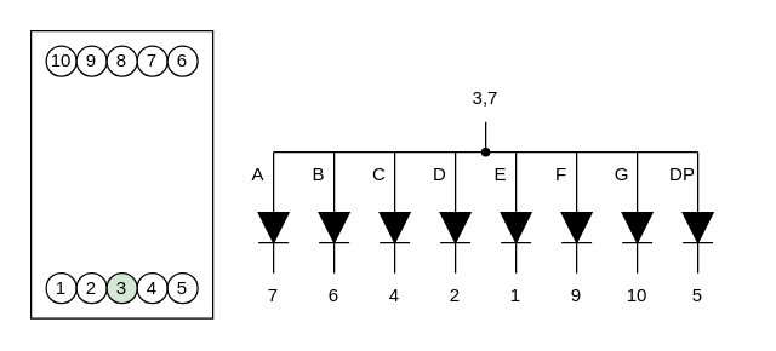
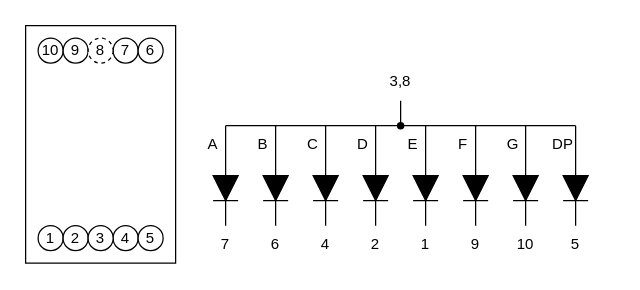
  <mxCell id="0" />
  <mxCell id="1" parent="0" />
  <mxCell id="2" value="" style="endArrow=none;html=1;rounded=0;" parent="1" source="13" edge="1"><mxGeometry width="50" height="50" relative="1" as="geometry"><mxPoint x="180" y="100" as="sourcePoint" /><mxPoint x="460" y="100" as="targetPoint" /></mxGeometry></mxCell>
  <mxCell id="3" value="" style="endArrow=none;html=1;rounded=0;" parent="1" edge="1"><mxGeometry width="50" height="50" relative="1" as="geometry"><mxPoint x="180" y="140" as="sourcePoint" /><mxPoint x="180" y="100" as="targetPoint" /></mxGeometry></mxCell>
  <mxCell id="4" value="" style="endArrow=none;html=1;rounded=0;" parent="1" edge="1"><mxGeometry width="50" height="50" relative="1" as="geometry"><mxPoint x="220" y="140" as="sourcePoint" /><mxPoint x="220" y="100" as="targetPoint" /></mxGeometry></mxCell>
  <mxCell id="5" value="" style="endArrow=none;html=1;rounded=0;" parent="1" edge="1"><mxGeometry width="50" height="50" relative="1" as="geometry"><mxPoint x="260" y="140" as="sourcePoint" /><mxPoint x="260" y="100" as="targetPoint" /></mxGeometry></mxCell>
  <mxCell id="6" value="" style="endArrow=none;html=1;rounded=0;" parent="1" edge="1"><mxGeometry width="50" height="50" relative="1" as="geometry"><mxPoint x="300" y="140" as="sourcePoint" /><mxPoint x="300" y="100" as="targetPoint" /></mxGeometry></mxCell>
  <mxCell id="7" value="" style="endArrow=none;html=1;rounded=0;" parent="1" edge="1"><mxGeometry width="50" height="50" relative="1" as="geometry"><mxPoint x="340" y="140" as="sourcePoint" /><mxPoint x="340" y="100" as="targetPoint" /></mxGeometry></mxCell>
  <mxCell id="8" value="" style="endArrow=none;html=1;rounded=0;" parent="1" edge="1"><mxGeometry width="50" height="50" relative="1" as="geometry"><mxPoint x="380" y="140" as="sourcePoint" /><mxPoint x="380" y="100" as="targetPoint" /></mxGeometry></mxCell>
  <mxCell id="9" value="" style="endArrow=none;html=1;rounded=0;" parent="1" edge="1"><mxGeometry width="50" height="50" relative="1" as="geometry"><mxPoint x="420" y="140" as="sourcePoint" /><mxPoint x="420" y="100" as="targetPoint" /></mxGeometry></mxCell>
  <mxCell id="10" value="" style="endArrow=none;html=1;rounded=0;" parent="1" edge="1"><mxGeometry width="50" height="50" relative="1" as="geometry"><mxPoint x="460" y="140" as="sourcePoint" /><mxPoint x="460" y="100" as="targetPoint" /></mxGeometry></mxCell>
  <mxCell id="11" value="" style="endArrow=none;html=1;rounded=0;" parent="1" edge="1"><mxGeometry width="50" height="50" relative="1" as="geometry"><mxPoint x="320" y="100" as="sourcePoint" /><mxPoint x="320" y="80" as="targetPoint" /></mxGeometry></mxCell>
  <mxCell id="12" value="" style="endArrow=none;html=1;rounded=0;" parent="1" target="13" edge="1"><mxGeometry width="50" height="50" relative="1" as="geometry"><mxPoint x="180" y="100" as="sourcePoint" /><mxPoint x="460" y="100" as="targetPoint" /></mxGeometry></mxCell>
  <mxCell id="13" value="" style="shape=waypoint;sketch=0;fillStyle=solid;size=6;pointerEvents=1;points=[];fillColor=none;resizable=0;rotatable=0;perimeter=centerPerimeter;snapToPoint=1;" parent="1" vertex="1"><mxGeometry x="310" y="90" width="20" height="20" as="geometry" /></mxCell>
  <mxCell id="14" value="" style="verticalLabelPosition=bottom;verticalAlign=top;html=1;shape=mxgraph.basic.acute_triangle;dx=0.5;rotation=-180;fillColor=#000000;" parent="1" vertex="1"><mxGeometry x="170" y="140" width="20" height="20" as="geometry" /></mxCell>
  <mxCell id="15" value="" style="endArrow=none;html=1;rounded=0;" parent="1" edge="1"><mxGeometry width="50" height="50" relative="1" as="geometry"><mxPoint x="170" y="160" as="sourcePoint" /><mxPoint x="190" y="160" as="targetPoint" /></mxGeometry></mxCell>
  <mxCell id="16" value="" style="endArrow=none;html=1;rounded=0;" parent="1" edge="1"><mxGeometry width="50" height="50" relative="1" as="geometry"><mxPoint x="180" y="180" as="sourcePoint" /><mxPoint x="180" y="160" as="targetPoint" /></mxGeometry></mxCell>
  <mxCell id="17" value="" style="verticalLabelPosition=bottom;verticalAlign=top;html=1;shape=mxgraph.basic.acute_triangle;dx=0.5;rotation=-180;fillColor=#000000;" parent="1" vertex="1"><mxGeometry x="210" y="140" width="20" height="20" as="geometry" /></mxCell>
  <mxCell id="18" value="" style="endArrow=none;html=1;rounded=0;" parent="1" edge="1"><mxGeometry width="50" height="50" relative="1" as="geometry"><mxPoint x="210" y="160" as="sourcePoint" /><mxPoint x="230" y="160" as="targetPoint" /></mxGeometry></mxCell>
  <mxCell id="19" value="" style="endArrow=none;html=1;rounded=0;" parent="1" edge="1"><mxGeometry width="50" height="50" relative="1" as="geometry"><mxPoint x="220" y="180" as="sourcePoint" /><mxPoint x="220" y="160" as="targetPoint" /></mxGeometry></mxCell>
  <mxCell id="20" value="" style="verticalLabelPosition=bottom;verticalAlign=top;html=1;shape=mxgraph.basic.acute_triangle;dx=0.5;rotation=-180;fillColor=#000000;" parent="1" vertex="1"><mxGeometry x="250" y="140" width="20" height="20" as="geometry" /></mxCell>
  <mxCell id="21" value="" style="endArrow=none;html=1;rounded=0;" parent="1" edge="1"><mxGeometry width="50" height="50" relative="1" as="geometry"><mxPoint x="250" y="160" as="sourcePoint" /><mxPoint x="270" y="160" as="targetPoint" /></mxGeometry></mxCell>
  <mxCell id="22" value="" style="endArrow=none;html=1;rounded=0;" parent="1" edge="1"><mxGeometry width="50" height="50" relative="1" as="geometry"><mxPoint x="260" y="180" as="sourcePoint" /><mxPoint x="260" y="160" as="targetPoint" /></mxGeometry></mxCell>
  <mxCell id="23" value="" style="verticalLabelPosition=bottom;verticalAlign=top;html=1;shape=mxgraph.basic.acute_triangle;dx=0.5;rotation=-180;fillColor=#000000;" parent="1" vertex="1"><mxGeometry x="290" y="140" width="20" height="20" as="geometry" /></mxCell>
  <mxCell id="24" value="" style="endArrow=none;html=1;rounded=0;" parent="1" edge="1"><mxGeometry width="50" height="50" relative="1" as="geometry"><mxPoint x="290" y="160" as="sourcePoint" /><mxPoint x="310" y="160" as="targetPoint" /></mxGeometry></mxCell>
  <mxCell id="25" value="" style="endArrow=none;html=1;rounded=0;" parent="1" edge="1"><mxGeometry width="50" height="50" relative="1" as="geometry"><mxPoint x="300" y="180" as="sourcePoint" /><mxPoint x="300" y="160" as="targetPoint" /></mxGeometry></mxCell>
  <mxCell id="26" value="" style="verticalLabelPosition=bottom;verticalAlign=top;html=1;shape=mxgraph.basic.acute_triangle;dx=0.5;rotation=-180;fillColor=#000000;" parent="1" vertex="1"><mxGeometry x="330" y="140" width="20" height="20" as="geometry" /></mxCell>
  <mxCell id="27" value="" style="endArrow=none;html=1;rounded=0;" parent="1" edge="1"><mxGeometry width="50" height="50" relative="1" as="geometry"><mxPoint x="330" y="160" as="sourcePoint" /><mxPoint x="350" y="160" as="targetPoint" /></mxGeometry></mxCell>
  <mxCell id="28" value="" style="endArrow=none;html=1;rounded=0;" parent="1" edge="1"><mxGeometry width="50" height="50" relative="1" as="geometry"><mxPoint x="340" y="180" as="sourcePoint" /><mxPoint x="340" y="160" as="targetPoint" /></mxGeometry></mxCell>
  <mxCell id="29" value="" style="verticalLabelPosition=bottom;verticalAlign=top;html=1;shape=mxgraph.basic.acute_triangle;dx=0.5;rotation=-180;fillColor=#000000;" parent="1" vertex="1"><mxGeometry x="370" y="140" width="20" height="20" as="geometry" /></mxCell>
  <mxCell id="30" value="" style="endArrow=none;html=1;rounded=0;" parent="1" edge="1"><mxGeometry width="50" height="50" relative="1" as="geometry"><mxPoint x="370" y="160" as="sourcePoint" /><mxPoint x="390" y="160" as="targetPoint" /></mxGeometry></mxCell>
  <mxCell id="31" value="" style="endArrow=none;html=1;rounded=0;" parent="1" edge="1"><mxGeometry width="50" height="50" relative="1" as="geometry"><mxPoint x="380" y="180" as="sourcePoint" /><mxPoint x="380" y="160" as="targetPoint" /></mxGeometry></mxCell>
  <mxCell id="32" value="" style="verticalLabelPosition=bottom;verticalAlign=top;html=1;shape=mxgraph.basic.acute_triangle;dx=0.5;rotation=-180;fillColor=#000000;" parent="1" vertex="1"><mxGeometry x="410" y="140" width="20" height="20" as="geometry" /></mxCell>
  <mxCell id="33" value="" style="endArrow=none;html=1;rounded=0;" parent="1" edge="1"><mxGeometry width="50" height="50" relative="1" as="geometry"><mxPoint x="410" y="160" as="sourcePoint" /><mxPoint x="430" y="160" as="targetPoint" /></mxGeometry></mxCell>
  <mxCell id="34" value="" style="endArrow=none;html=1;rounded=0;" parent="1" edge="1"><mxGeometry width="50" height="50" relative="1" as="geometry"><mxPoint x="420" y="180" as="sourcePoint" /><mxPoint x="420" y="160" as="targetPoint" /></mxGeometry></mxCell>
  <mxCell id="35" value="" style="verticalLabelPosition=bottom;verticalAlign=top;html=1;shape=mxgraph.basic.acute_triangle;dx=0.5;rotation=-180;fillColor=#000000;" parent="1" vertex="1"><mxGeometry x="450" y="140" width="20" height="20" as="geometry" /></mxCell>
  <mxCell id="36" value="" style="endArrow=none;html=1;rounded=0;" parent="1" edge="1"><mxGeometry width="50" height="50" relative="1" as="geometry"><mxPoint x="450" y="160" as="sourcePoint" /><mxPoint x="470" y="160" as="targetPoint" /></mxGeometry></mxCell>
  <mxCell id="37" value="" style="endArrow=none;html=1;rounded=0;" parent="1" edge="1"><mxGeometry width="50" height="50" relative="1" as="geometry"><mxPoint x="460" y="180" as="sourcePoint" /><mxPoint x="460" y="160" as="targetPoint" /></mxGeometry></mxCell>
- <mxCell id="38" value="3,7" style="text;html=1;align=center;verticalAlign=middle;whiteSpace=wrap;rounded=0;" parent="1" vertex="1"><mxGeometry x="290" y="50" width="60" height="30" as="geometry" /></mxCell>
+ <mxCell id="38" value="3,8" style="text;html=1;align=center;verticalAlign=middle;whiteSpace=wrap;rounded=0;" parent="1" vertex="1"><mxGeometry x="290" y="50" width="60" height="30" as="geometry" /></mxCell>
  <mxCell id="39" value="A" style="text;html=1;align=center;verticalAlign=middle;whiteSpace=wrap;rounded=0;" parent="1" vertex="1"><mxGeometry x="140" y="100" width="60" height="30" as="geometry" /></mxCell>
  <mxCell id="40" value="B" style="text;html=1;align=center;verticalAlign=middle;whiteSpace=wrap;rounded=0;" parent="1" vertex="1"><mxGeometry x="180" y="100" width="60" height="30" as="geometry" /></mxCell>
  <mxCell id="41" value="C" style="text;html=1;align=center;verticalAlign=middle;whiteSpace=wrap;rounded=0;" parent="1" vertex="1"><mxGeometry x="220" y="100" width="60" height="30" as="geometry" /></mxCell>
  <mxCell id="42" value="D" style="text;html=1;align=center;verticalAlign=middle;whiteSpace=wrap;rounded=0;" parent="1" vertex="1"><mxGeometry x="260" y="100" width="60" height="30" as="geometry" /></mxCell>
  <mxCell id="43" value="E" style="text;html=1;align=center;verticalAlign=middle;whiteSpace=wrap;rounded=0;" parent="1" vertex="1"><mxGeometry x="300" y="100" width="60" height="30" as="geometry" /></mxCell>
  <mxCell id="44" value="F" style="text;html=1;align=center;verticalAlign=middle;whiteSpace=wrap;rounded=0;" parent="1" vertex="1"><mxGeometry x="340" y="100" width="60" height="30" as="geometry" /></mxCell>
  <mxCell id="45" value="G" style="text;html=1;align=center;verticalAlign=middle;whiteSpace=wrap;rounded=0;" parent="1" vertex="1"><mxGeometry x="380" y="100" width="60" height="30" as="geometry" /></mxCell>
  <mxCell id="46" value="DP" style="text;html=1;align=center;verticalAlign=middle;whiteSpace=wrap;rounded=0;" parent="1" vertex="1"><mxGeometry x="420" y="100" width="60" height="30" as="geometry" /></mxCell>
  <mxCell id="47" value="7" style="text;html=1;align=center;verticalAlign=middle;whiteSpace=wrap;rounded=0;" parent="1" vertex="1"><mxGeometry x="150" y="180" width="60" height="30" as="geometry" /></mxCell>
  <mxCell id="48" value="6" style="text;html=1;align=center;verticalAlign=middle;whiteSpace=wrap;rounded=0;" parent="1" vertex="1"><mxGeometry x="190" y="180" width="60" height="30" as="geometry" /></mxCell>
  <mxCell id="49" value="4" style="text;html=1;align=center;verticalAlign=middle;whiteSpace=wrap;rounded=0;" parent="1" vertex="1"><mxGeometry x="230" y="180" width="60" height="30" as="geometry" /></mxCell>
  <mxCell id="50" value="2" style="text;html=1;align=center;verticalAlign=middle;whiteSpace=wrap;rounded=0;" parent="1" vertex="1"><mxGeometry x="270" y="180" width="60" height="30" as="geometry" /></mxCell>
  <mxCell id="51" value="1" style="text;html=1;align=center;verticalAlign=middle;whiteSpace=wrap;rounded=0;" parent="1" vertex="1"><mxGeometry x="310" y="180" width="60" height="30" as="geometry" /></mxCell>
  <mxCell id="52" value="9" style="text;html=1;align=center;verticalAlign=middle;whiteSpace=wrap;rounded=0;" parent="1" vertex="1"><mxGeometry x="350" y="180" width="60" height="30" as="geometry" /></mxCell>
  <mxCell id="53" value="10" style="text;html=1;align=center;verticalAlign=middle;whiteSpace=wrap;rounded=0;" parent="1" vertex="1"><mxGeometry x="390" y="180" width="60" height="30" as="geometry" /></mxCell>
  <mxCell id="54" value="5" style="text;html=1;align=center;verticalAlign=middle;whiteSpace=wrap;rounded=0;" parent="1" vertex="1"><mxGeometry x="430" y="180" width="60" height="30" as="geometry" /></mxCell>
  <mxCell id="55" value="" style="rounded=0;whiteSpace=wrap;html=1;" vertex="1" parent="1"><mxGeometry x="20" y="20" width="120" height="190" as="geometry" /></mxCell>
  <mxCell id="56" value="10" style="ellipse;whiteSpace=wrap;html=1;aspect=fixed;" vertex="1" parent="1"><mxGeometry x="30" y="30" width="20" height="20" as="geometry" /></mxCell>
  <mxCell id="57" value="9" style="ellipse;whiteSpace=wrap;html=1;aspect=fixed;" vertex="1" parent="1"><mxGeometry x="50" y="30" width="20" height="20" as="geometry" /></mxCell>
  <mxCell id="58" value="7" style="ellipse;whiteSpace=wrap;html=1;aspect=fixed;" vertex="1" parent="1"><mxGeometry x="90" y="30" width="20" height="20" as="geometry" /></mxCell>
  <mxCell id="59" value="6" style="ellipse;whiteSpace=wrap;html=1;aspect=fixed;" vertex="1" parent="1"><mxGeometry x="110" y="30" width="20" height="20" as="geometry" /></mxCell>
- <mxCell id="60" value="8" style="ellipse;whiteSpace=wrap;html=1;aspect=fixed;" vertex="1" parent="1"><mxGeometry x="70" y="30" width="20" height="20" as="geometry" /></mxCell>
+ <mxCell id="60" value="8" style="ellipse;whiteSpace=wrap;html=1;aspect=fixed;dashed=1;" vertex="1" parent="1"><mxGeometry x="70" y="30" width="20" height="20" as="geometry" /></mxCell>
  <mxCell id="61" value="1" style="ellipse;whiteSpace=wrap;html=1;aspect=fixed;" vertex="1" parent="1"><mxGeometry x="30" y="180" width="20" height="20" as="geometry" /></mxCell>
  <mxCell id="62" value="2" style="ellipse;whiteSpace=wrap;html=1;aspect=fixed;" vertex="1" parent="1"><mxGeometry x="50" y="180" width="20" height="20" as="geometry" /></mxCell>
  <mxCell id="63" value="4" style="ellipse;whiteSpace=wrap;html=1;aspect=fixed;" vertex="1" parent="1"><mxGeometry x="90" y="180" width="20" height="20" as="geometry" /></mxCell>
  <mxCell id="64" value="5" style="ellipse;whiteSpace=wrap;html=1;aspect=fixed;" vertex="1" parent="1"><mxGeometry x="110" y="180" width="20" height="20" as="geometry" /></mxCell>
- <mxCell id="65" value="3" style="ellipse;whiteSpace=wrap;html=1;aspect=fixed;fillColor=#d5e8d4;" vertex="1" parent="1"><mxGeometry x="70" y="180" width="20" height="20" as="geometry" /></mxCell>
+ <mxCell id="65" value="3" style="ellipse;whiteSpace=wrap;html=1;aspect=fixed;" vertex="1" parent="1"><mxGeometry x="70" y="180" width="20" height="20" as="geometry" /></mxCell>
